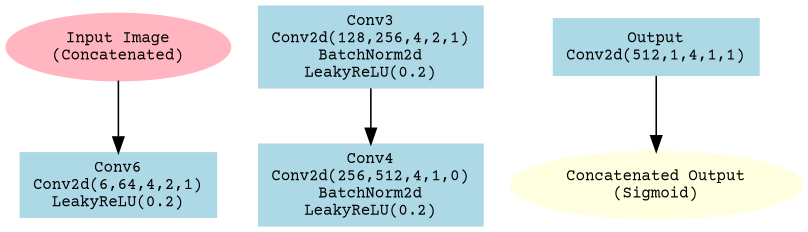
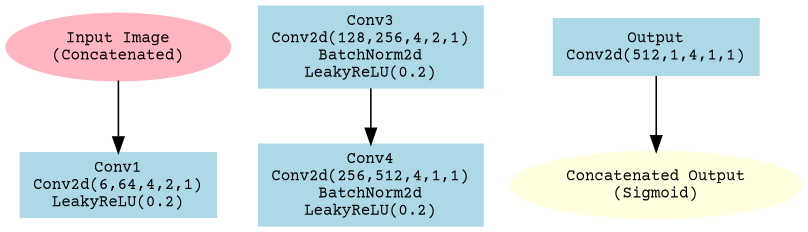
  digraph {
    fontname="Courier Prime"
    rankdir=TB
    node [color=lightblue fontname="Courier Prime" fontsize=10 shape=rectangle style=filled]
    edge [fontname="Courier Prime"]
    n1 [color=lightpink label="Input Image\n(Concatenated)" shape=ellipse]
-   n2 [label="Conv6\nConv2d(6,64,4,2,1)\nLeakyReLU(0.2)"]
+   n2 [label="Conv1\nConv2d(6,64,4,2,1)\nLeakyReLU(0.2)"]
    n3 [label="Conv3\nConv2d(128,256,4,2,1)\nBatchNorm2d\nLeakyReLU(0.2)"]
-   n4 [label="Conv4\nConv2d(256,512,4,1,0)\nBatchNorm2d\nLeakyReLU(0.2)"]
+   n4 [label="Conv4\nConv2d(256,512,4,1,1)\nBatchNorm2d\nLeakyReLU(0.2)"]
    n5 [label="Output\nConv2d(512,1,4,1,1)"]
    n6 [color=lightyellow label="Concatenated Output\n(Sigmoid)" shape=ellipse]
    n1 -> n2
    n3 -> n4
    n5 -> n6
  }
